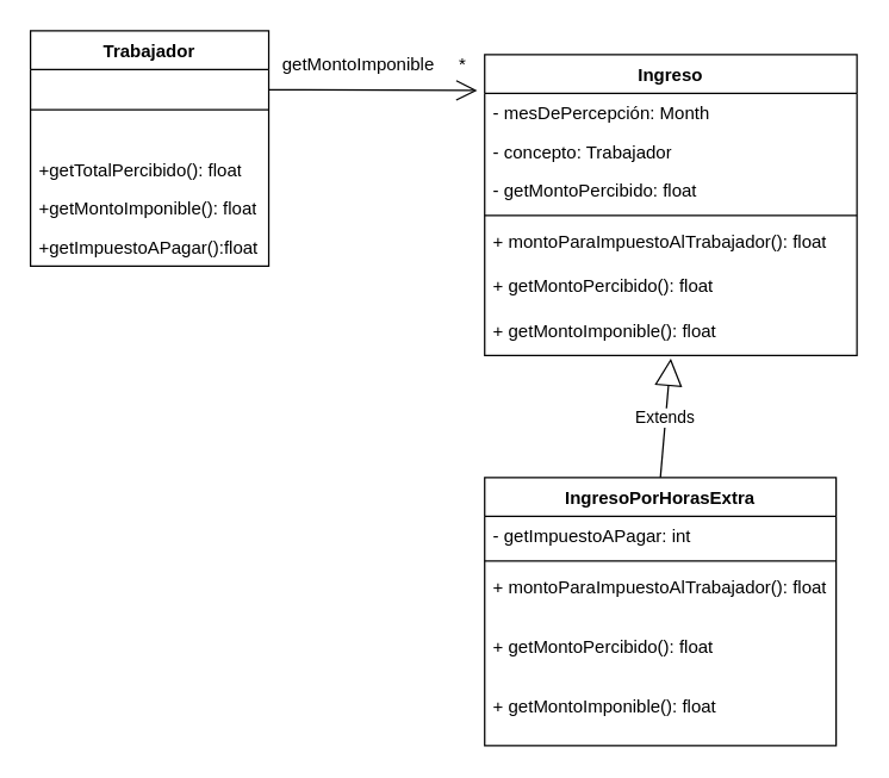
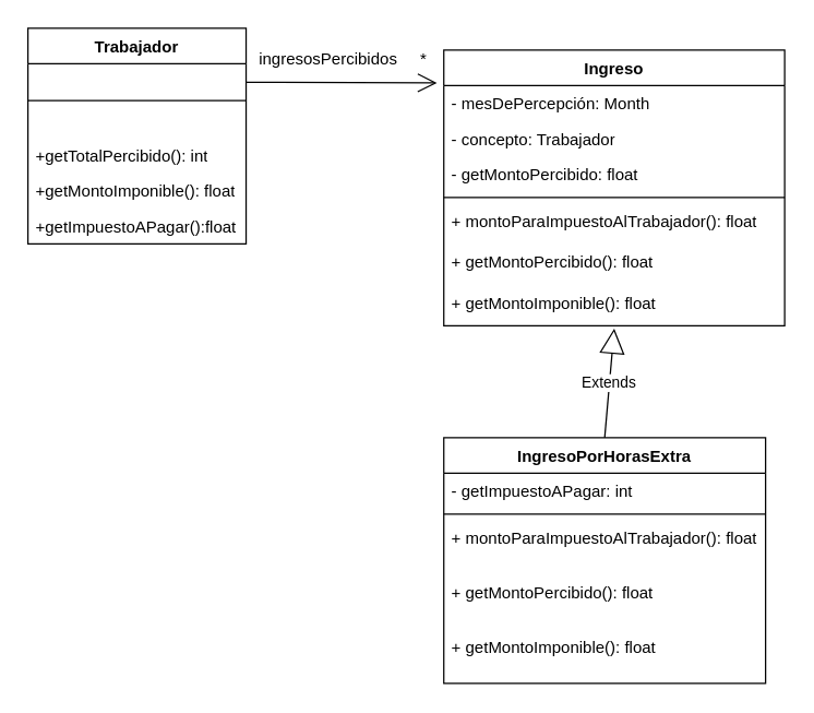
  <mxCell id="0" />
  <mxCell id="1" parent="0" />
  <mxCell id="2" value="Trabajador" style="swimlane;fontStyle=1;align=center;verticalAlign=top;childLayout=stackLayout;horizontal=1;startSize=26;horizontalStack=0;resizeParent=1;resizeParentMax=0;resizeLast=0;collapsible=1;marginBottom=0;whiteSpace=wrap;html=1;" vertex="1" parent="1"><mxGeometry x="20" y="20" width="160" height="158" as="geometry" /></mxCell>
  <mxCell id="3" value="" style="line;strokeWidth=1;fillColor=none;align=left;verticalAlign=middle;spacingTop=-1;spacingLeft=3;spacingRight=3;rotatable=0;labelPosition=right;points=[];portConstraint=eastwest;strokeColor=inherit;" vertex="1" parent="2"><mxGeometry y="26" width="160" height="54" as="geometry" /></mxCell>
- <mxCell id="4" value="+getTotalPercibido(): float" style="text;strokeColor=none;fillColor=none;align=left;verticalAlign=top;spacingLeft=4;spacingRight=4;overflow=hidden;rotatable=0;points=[[0,0.5],[1,0.5]];portConstraint=eastwest;whiteSpace=wrap;html=1;" vertex="1" parent="2"><mxGeometry y="80" width="160" height="26" as="geometry" /></mxCell>
+ <mxCell id="4" value="+getTotalPercibido(): int" style="text;strokeColor=none;fillColor=none;align=left;verticalAlign=top;spacingLeft=4;spacingRight=4;overflow=hidden;rotatable=0;points=[[0,0.5],[1,0.5]];portConstraint=eastwest;whiteSpace=wrap;html=1;" vertex="1" parent="2"><mxGeometry y="80" width="160" height="26" as="geometry" /></mxCell>
  <mxCell id="5" value="+getMontoImponible(): float" style="text;strokeColor=none;fillColor=none;align=left;verticalAlign=top;spacingLeft=4;spacingRight=4;overflow=hidden;rotatable=0;points=[[0,0.5],[1,0.5]];portConstraint=eastwest;whiteSpace=wrap;html=1;" vertex="1" parent="2"><mxGeometry y="106" width="160" height="26" as="geometry" /></mxCell>
  <mxCell id="6" value="+getImpuestoAPagar():float" style="text;strokeColor=none;fillColor=none;align=left;verticalAlign=top;spacingLeft=4;spacingRight=4;overflow=hidden;rotatable=0;points=[[0,0.5],[1,0.5]];portConstraint=eastwest;whiteSpace=wrap;html=1;" vertex="1" parent="2"><mxGeometry y="132" width="160" height="26" as="geometry" /></mxCell>
  <mxCell id="7" value="" style="endArrow=open;endFill=1;endSize=12;html=1;rounded=0;exitX=1;exitY=0.25;exitDx=0;exitDy=0;" edge="1" parent="1" source="2"><mxGeometry width="160" relative="1" as="geometry"><mxPoint x="190" y="60" as="sourcePoint" /><mxPoint x="320" y="60" as="targetPoint" /></mxGeometry></mxCell>
- <mxCell id="8" value="getMontoImponible" style="text;html=1;align=center;verticalAlign=middle;resizable=0;points=[];autosize=1;strokeColor=none;fillColor=none;" vertex="1" parent="1"><mxGeometry x="180" y="28" width="120" height="30" as="geometry" /></mxCell>
+ <mxCell id="8" value="ingresosPercibidos" style="text;html=1;align=center;verticalAlign=middle;resizable=0;points=[];autosize=1;strokeColor=none;fillColor=none;" vertex="1" parent="1"><mxGeometry x="180" y="28" width="120" height="30" as="geometry" /></mxCell>
  <mxCell id="9" value="*" style="text;html=1;align=center;verticalAlign=middle;resizable=0;points=[];autosize=1;strokeColor=none;fillColor=none;" vertex="1" parent="1"><mxGeometry x="295" y="28" width="30" height="30" as="geometry" /></mxCell>
  <mxCell id="10" value="IngresoPorHorasExtra" style="swimlane;fontStyle=1;align=center;verticalAlign=top;childLayout=stackLayout;horizontal=1;startSize=26;horizontalStack=0;resizeParent=1;resizeParentMax=0;resizeLast=0;collapsible=1;marginBottom=0;whiteSpace=wrap;html=1;" vertex="1" parent="1"><mxGeometry x="325" y="320" width="236" height="180" as="geometry" /></mxCell>
  <mxCell id="11" value="- getImpuestoAPagar: int" style="text;strokeColor=none;fillColor=none;align=left;verticalAlign=top;spacingLeft=4;spacingRight=4;overflow=hidden;rotatable=0;points=[[0,0.5],[1,0.5]];portConstraint=eastwest;whiteSpace=wrap;html=1;" vertex="1" parent="10"><mxGeometry y="26" width="236" height="26" as="geometry" /></mxCell>
  <mxCell id="12" value="" style="line;strokeWidth=1;fillColor=none;align=left;verticalAlign=middle;spacingTop=-1;spacingLeft=3;spacingRight=3;rotatable=0;labelPosition=right;points=[];portConstraint=eastwest;strokeColor=inherit;" vertex="1" parent="10"><mxGeometry y="52" width="236" height="8" as="geometry" /></mxCell>
  <mxCell id="13" value="+ montoParaImpuestoAlTrabajador(): float" style="text;strokeColor=none;fillColor=none;align=left;verticalAlign=top;spacingLeft=4;spacingRight=4;overflow=hidden;rotatable=0;points=[[0,0.5],[1,0.5]];portConstraint=eastwest;whiteSpace=wrap;html=1;" vertex="1" parent="10"><mxGeometry y="60" width="236" height="40" as="geometry" /></mxCell>
  <mxCell id="14" value="+ getMontoPercibido(): float" style="text;strokeColor=none;fillColor=none;align=left;verticalAlign=top;spacingLeft=4;spacingRight=4;overflow=hidden;rotatable=0;points=[[0,0.5],[1,0.5]];portConstraint=eastwest;whiteSpace=wrap;html=1;" vertex="1" parent="10"><mxGeometry y="100" width="236" height="40" as="geometry" /></mxCell>
  <mxCell id="15" value="+ getMontoImponible(): float" style="text;strokeColor=none;fillColor=none;align=left;verticalAlign=top;spacingLeft=4;spacingRight=4;overflow=hidden;rotatable=0;points=[[0,0.5],[1,0.5]];portConstraint=eastwest;whiteSpace=wrap;html=1;" vertex="1" parent="10"><mxGeometry y="140" width="236" height="40" as="geometry" /></mxCell>
  <mxCell id="16" value="Ingreso" style="swimlane;fontStyle=1;align=center;verticalAlign=top;childLayout=stackLayout;horizontal=1;startSize=26;horizontalStack=0;resizeParent=1;resizeParentMax=0;resizeLast=0;collapsible=1;marginBottom=0;whiteSpace=wrap;html=1;" vertex="1" parent="1"><mxGeometry x="325" y="36" width="250" height="202" as="geometry" /></mxCell>
  <mxCell id="17" value="- mesDePercepción: Month" style="text;strokeColor=none;fillColor=none;align=left;verticalAlign=top;spacingLeft=4;spacingRight=4;overflow=hidden;rotatable=0;points=[[0,0.5],[1,0.5]];portConstraint=eastwest;whiteSpace=wrap;html=1;" vertex="1" parent="16"><mxGeometry y="26" width="250" height="26" as="geometry" /></mxCell>
  <mxCell id="18" value="- concepto: Trabajador" style="text;strokeColor=none;fillColor=none;align=left;verticalAlign=top;spacingLeft=4;spacingRight=4;overflow=hidden;rotatable=0;points=[[0,0.5],[1,0.5]];portConstraint=eastwest;whiteSpace=wrap;html=1;" vertex="1" parent="16"><mxGeometry y="52" width="250" height="26" as="geometry" /></mxCell>
  <mxCell id="19" value="- getMontoPercibido: float" style="text;strokeColor=none;fillColor=none;align=left;verticalAlign=top;spacingLeft=4;spacingRight=4;overflow=hidden;rotatable=0;points=[[0,0.5],[1,0.5]];portConstraint=eastwest;whiteSpace=wrap;html=1;" vertex="1" parent="16"><mxGeometry y="78" width="250" height="26" as="geometry" /></mxCell>
  <mxCell id="20" value="" style="line;strokeWidth=1;fillColor=none;align=left;verticalAlign=middle;spacingTop=-1;spacingLeft=3;spacingRight=3;rotatable=0;labelPosition=right;points=[];portConstraint=eastwest;strokeColor=inherit;" vertex="1" parent="16"><mxGeometry y="104" width="250" height="8" as="geometry" /></mxCell>
  <mxCell id="21" value="+ montoParaImpuestoAlTrabajador(): float" style="text;strokeColor=none;fillColor=none;align=left;verticalAlign=top;spacingLeft=4;spacingRight=4;overflow=hidden;rotatable=0;points=[[0,0.5],[1,0.5]];portConstraint=eastwest;whiteSpace=wrap;html=1;" vertex="1" parent="16"><mxGeometry y="112" width="250" height="30" as="geometry" /></mxCell>
  <mxCell id="22" value="+ getMontoPercibido(): float" style="text;strokeColor=none;fillColor=none;align=left;verticalAlign=top;spacingLeft=4;spacingRight=4;overflow=hidden;rotatable=0;points=[[0,0.5],[1,0.5]];portConstraint=eastwest;whiteSpace=wrap;html=1;" vertex="1" parent="16"><mxGeometry y="142" width="250" height="30" as="geometry" /></mxCell>
  <mxCell id="23" value="+ getMontoImponible(): float" style="text;strokeColor=none;fillColor=none;align=left;verticalAlign=top;spacingLeft=4;spacingRight=4;overflow=hidden;rotatable=0;points=[[0,0.5],[1,0.5]];portConstraint=eastwest;whiteSpace=wrap;html=1;" vertex="1" parent="16"><mxGeometry y="172" width="250" height="30" as="geometry" /></mxCell>
  <mxCell id="24" value="Extends" style="endArrow=block;endSize=16;endFill=0;html=1;rounded=0;exitX=0.5;exitY=0;exitDx=0;exitDy=0;" edge="1" parent="1" source="10"><mxGeometry width="160" relative="1" as="geometry"><mxPoint x="160" y="210" as="sourcePoint" /><mxPoint x="450" y="240" as="targetPoint" /></mxGeometry></mxCell>
